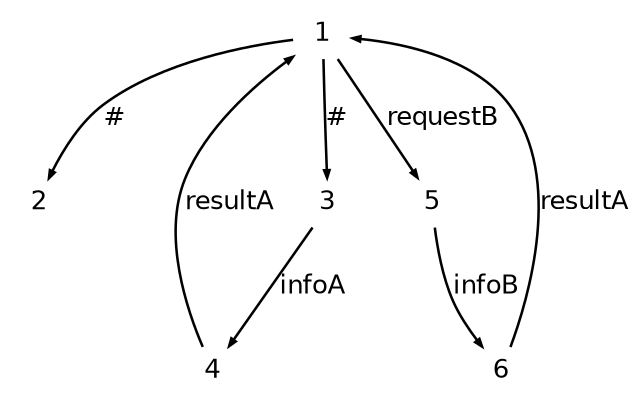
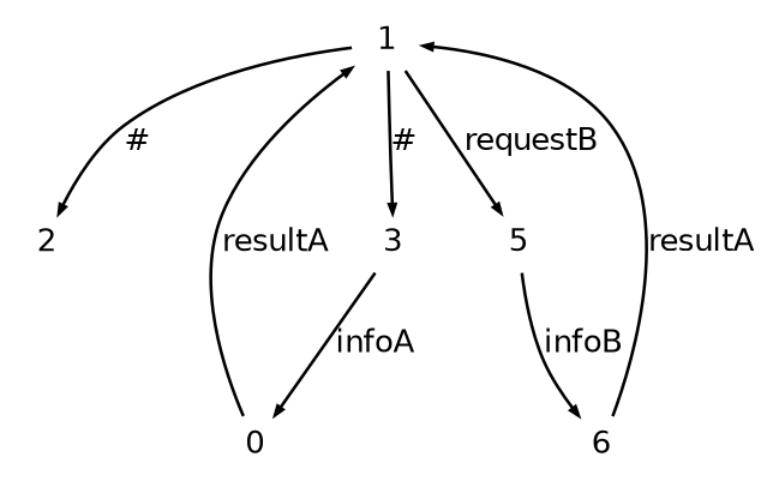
  digraph {
    rankdir=TB
    node [fontname=Helvetica fontsize=10 shape=plaintext]
    edge [arrowsize=0.3 fontname=Helvetica fontsize=10]
    1 [height=.2 width=.3]
    2 [height=.2 width=.3]
    3 [height=.2 width=.3]
    5 [height=.2 width=.3]
-   4 [height=.2 width=.3]
+   4 [height=.2 width=.3 label=0]
    6 [height=.2 width=.3]
    1 -> 2 [label="#"]
    1 -> 3 [label="#"]
    1 -> 5 [label=requestB]
    3 -> 4 [label=infoA]
    5 -> 6 [label=infoB]
    4 -> 1 [label=resultA]
    6 -> 1 [label=resultA]
  }
